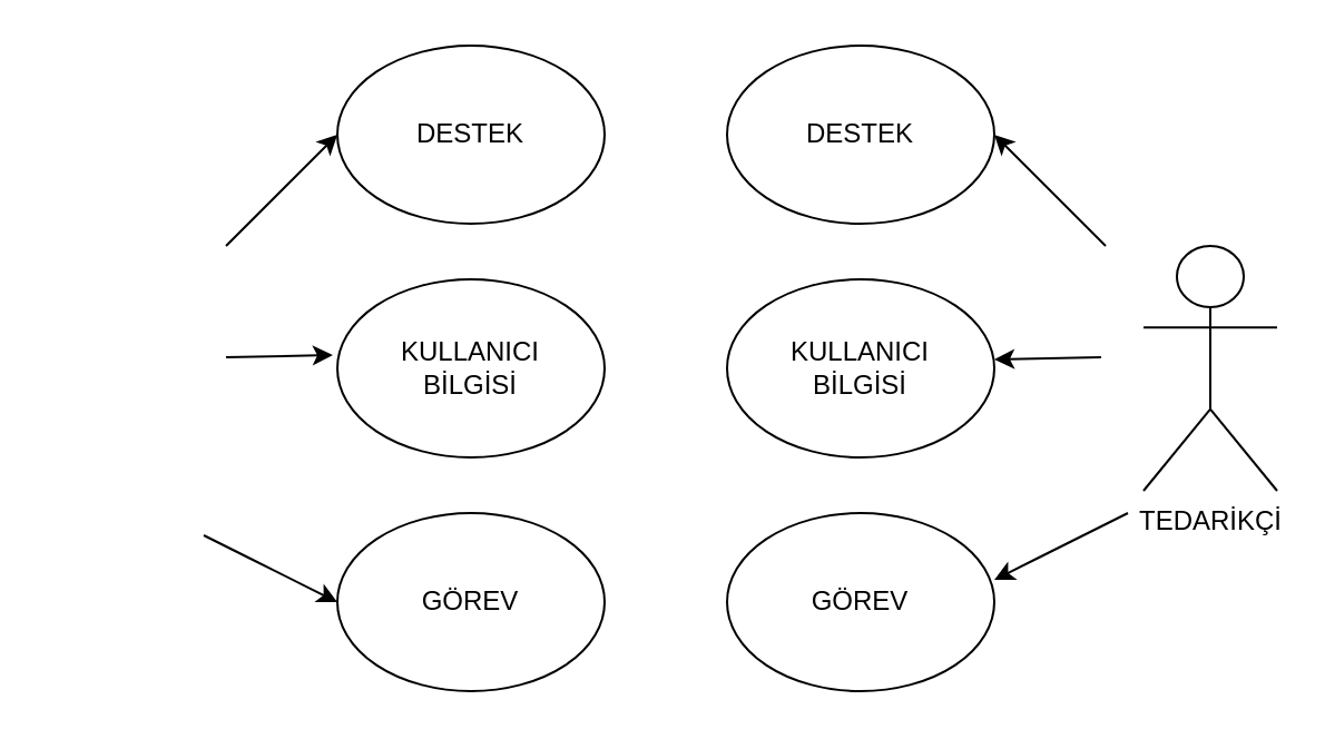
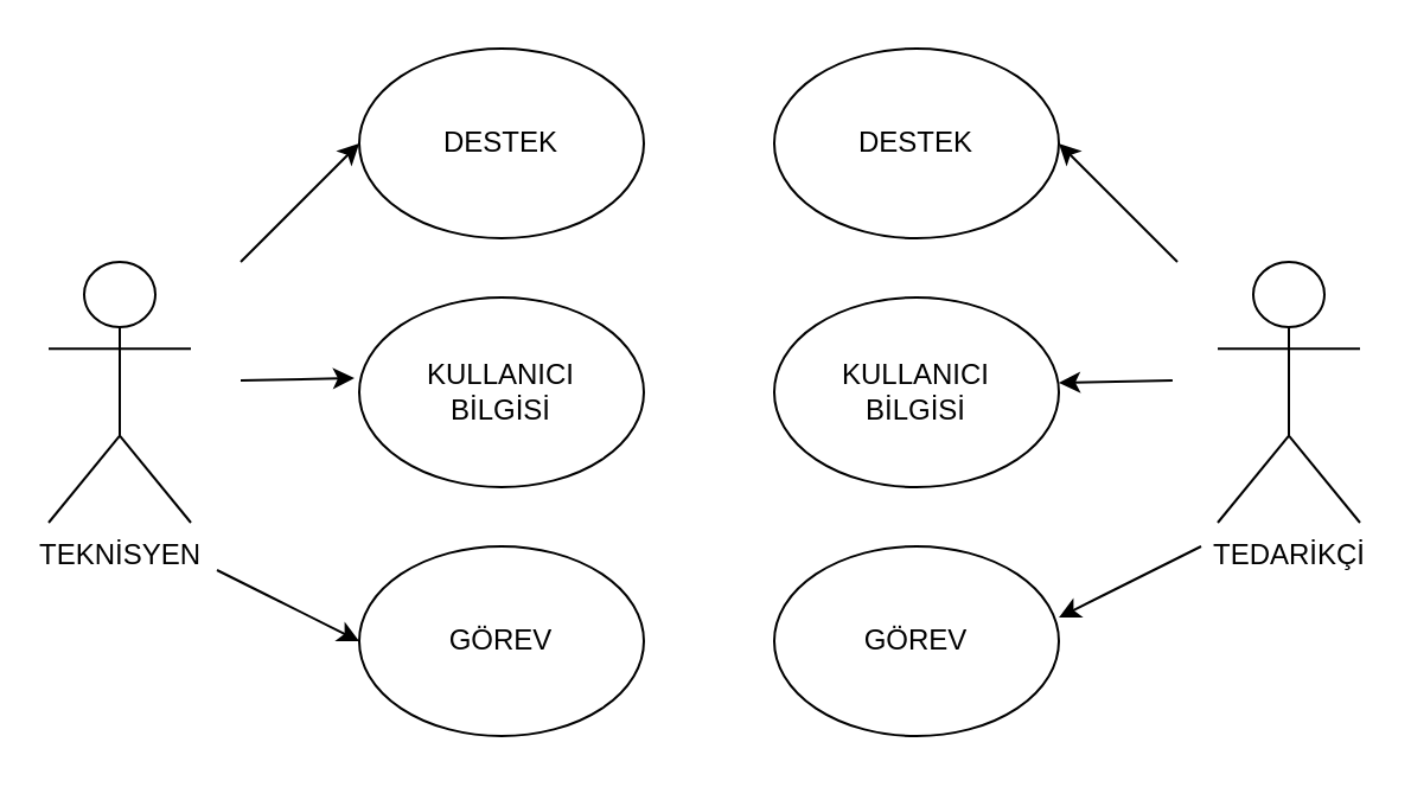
  <mxCell id="0" />
  <mxCell id="1" parent="0" />
+ <mxCell id="2" value="TEKNİSYEN" style="shape=umlActor;verticalLabelPosition=bottom;verticalAlign=top;html=1;outlineConnect=0;" vertex="1" parent="1"><mxGeometry x="20" y="110" width="60" height="110" as="geometry" /></mxCell>
  <mxCell id="3" value="TEDARİKÇİ" style="shape=umlActor;verticalLabelPosition=bottom;verticalAlign=top;html=1;outlineConnect=0;" vertex="1" parent="1"><mxGeometry x="513" y="110" width="60" height="110" as="geometry" /></mxCell>
  <mxCell id="4" value="DESTEK" style="ellipse;whiteSpace=wrap;html=1;" vertex="1" parent="1"><mxGeometry x="151" y="20" width="120" height="80" as="geometry" /></mxCell>
  <mxCell id="5" value="KULLANICI&lt;br&gt;BİLGİSİ" style="ellipse;whiteSpace=wrap;html=1;" vertex="1" parent="1"><mxGeometry x="151" y="125" width="120" height="80" as="geometry" /></mxCell>
  <mxCell id="6" value="GÖREV" style="ellipse;whiteSpace=wrap;html=1;" vertex="1" parent="1"><mxGeometry x="151" y="230" width="120" height="80" as="geometry" /></mxCell>
  <mxCell id="7" value="DESTEK" style="ellipse;whiteSpace=wrap;html=1;" vertex="1" parent="1"><mxGeometry x="326" y="20" width="120" height="80" as="geometry" /></mxCell>
  <mxCell id="8" value="KULLANICI&lt;br&gt;BİLGİSİ" style="ellipse;whiteSpace=wrap;html=1;" vertex="1" parent="1"><mxGeometry x="326" y="125" width="120" height="80" as="geometry" /></mxCell>
  <mxCell id="9" value="GÖREV" style="ellipse;whiteSpace=wrap;html=1;" vertex="1" parent="1"><mxGeometry x="326" y="230" width="120" height="80" as="geometry" /></mxCell>
  <mxCell id="10" value="" style="endArrow=classic;html=1;rounded=0;" edge="1" parent="1"><mxGeometry width="50" height="50" relative="1" as="geometry"><mxPoint x="101" y="110" as="sourcePoint" /><mxPoint x="151" y="60" as="targetPoint" /><Array as="points"><mxPoint x="131" y="80" /></Array></mxGeometry></mxCell>
  <mxCell id="11" value="" style="endArrow=classic;html=1;rounded=0;entryX=-0.017;entryY=0.425;entryDx=0;entryDy=0;entryPerimeter=0;" edge="1" parent="1" target="5"><mxGeometry width="50" height="50" relative="1" as="geometry"><mxPoint x="101" y="160" as="sourcePoint" /><mxPoint x="141" y="160" as="targetPoint" /><Array as="points" /></mxGeometry></mxCell>
  <mxCell id="12" value="" style="endArrow=classic;html=1;rounded=0;entryX=0;entryY=0.5;entryDx=0;entryDy=0;" edge="1" parent="1" target="6"><mxGeometry width="50" height="50" relative="1" as="geometry"><mxPoint x="91" y="240" as="sourcePoint" /><mxPoint x="141" y="190" as="targetPoint" /><Array as="points"><mxPoint x="111" y="250" /></Array></mxGeometry></mxCell>
  <mxCell id="13" value="" style="endArrow=classic;html=1;rounded=0;" edge="1" parent="1"><mxGeometry width="50" height="50" relative="1" as="geometry"><mxPoint x="496" y="110" as="sourcePoint" /><mxPoint x="446" y="60" as="targetPoint" /><Array as="points"><mxPoint x="476" y="90" /></Array></mxGeometry></mxCell>
  <mxCell id="14" value="" style="endArrow=classic;html=1;rounded=0;entryX=-0.017;entryY=0.425;entryDx=0;entryDy=0;entryPerimeter=0;" edge="1" parent="1"><mxGeometry width="50" height="50" relative="1" as="geometry"><mxPoint x="493.96" y="160" as="sourcePoint" /><mxPoint x="446" y="161" as="targetPoint" /><Array as="points" /></mxGeometry></mxCell>
  <mxCell id="15" value="" style="endArrow=classic;html=1;rounded=0;entryX=0;entryY=0.5;entryDx=0;entryDy=0;" edge="1" parent="1"><mxGeometry width="50" height="50" relative="1" as="geometry"><mxPoint x="506" y="230" as="sourcePoint" /><mxPoint x="446" y="260" as="targetPoint" /><Array as="points"><mxPoint x="466" y="250" /></Array></mxGeometry></mxCell>
